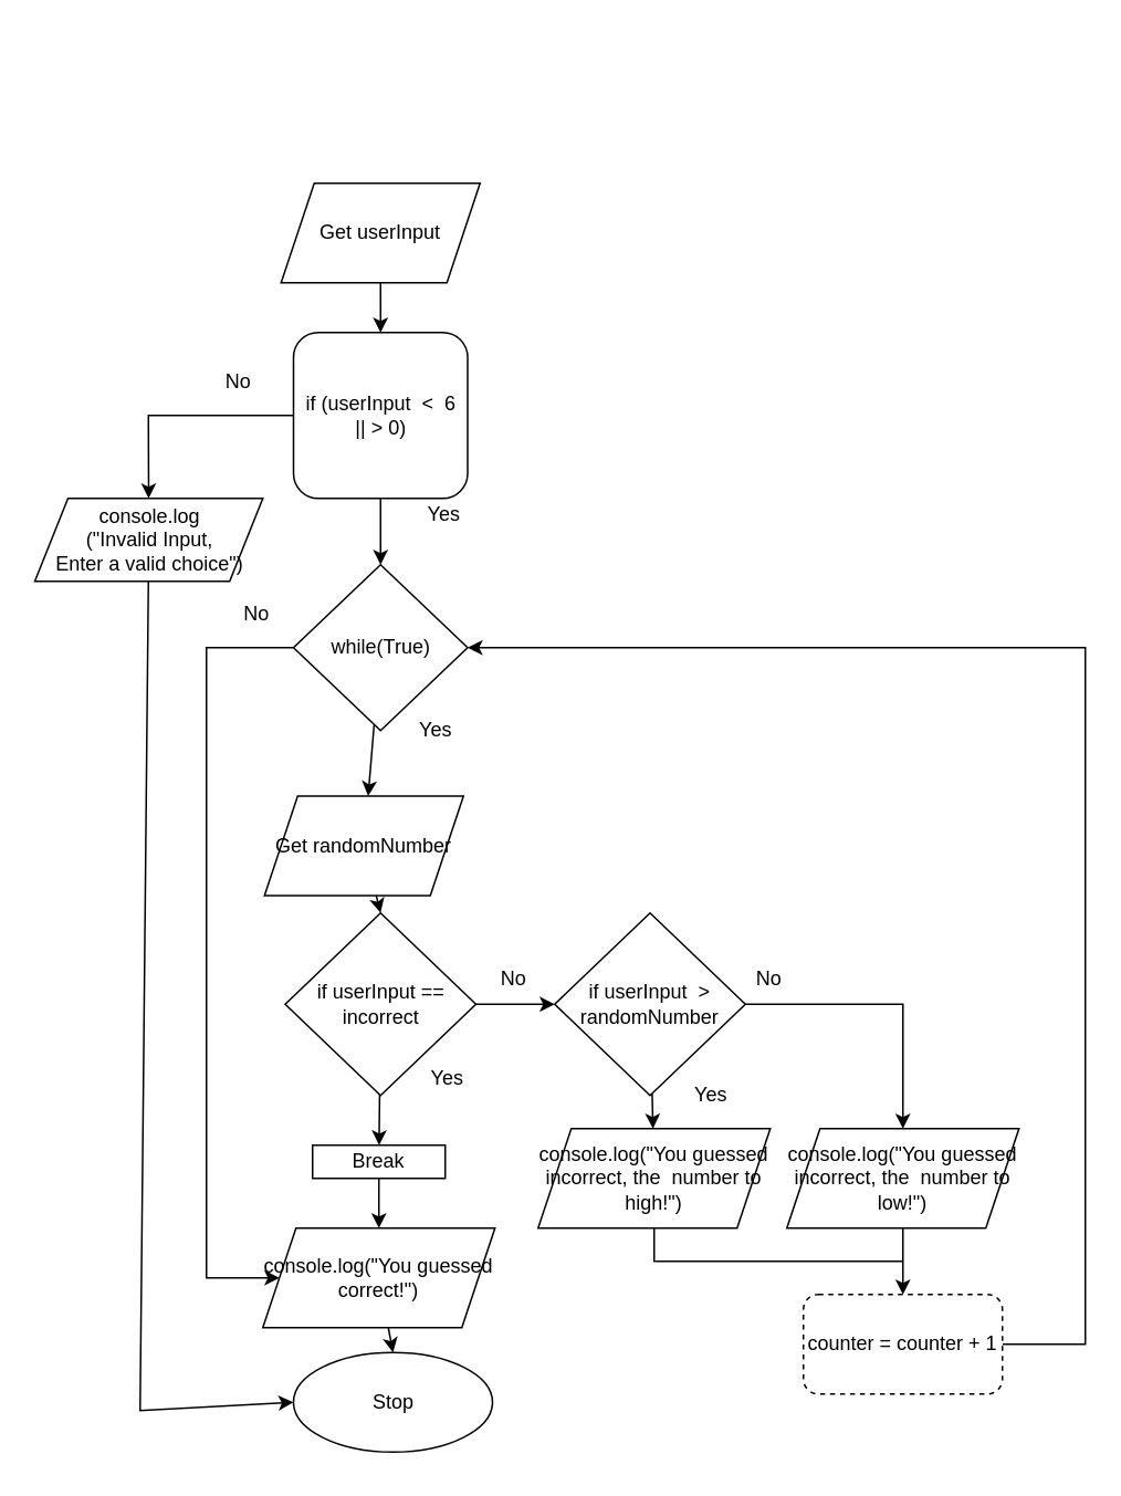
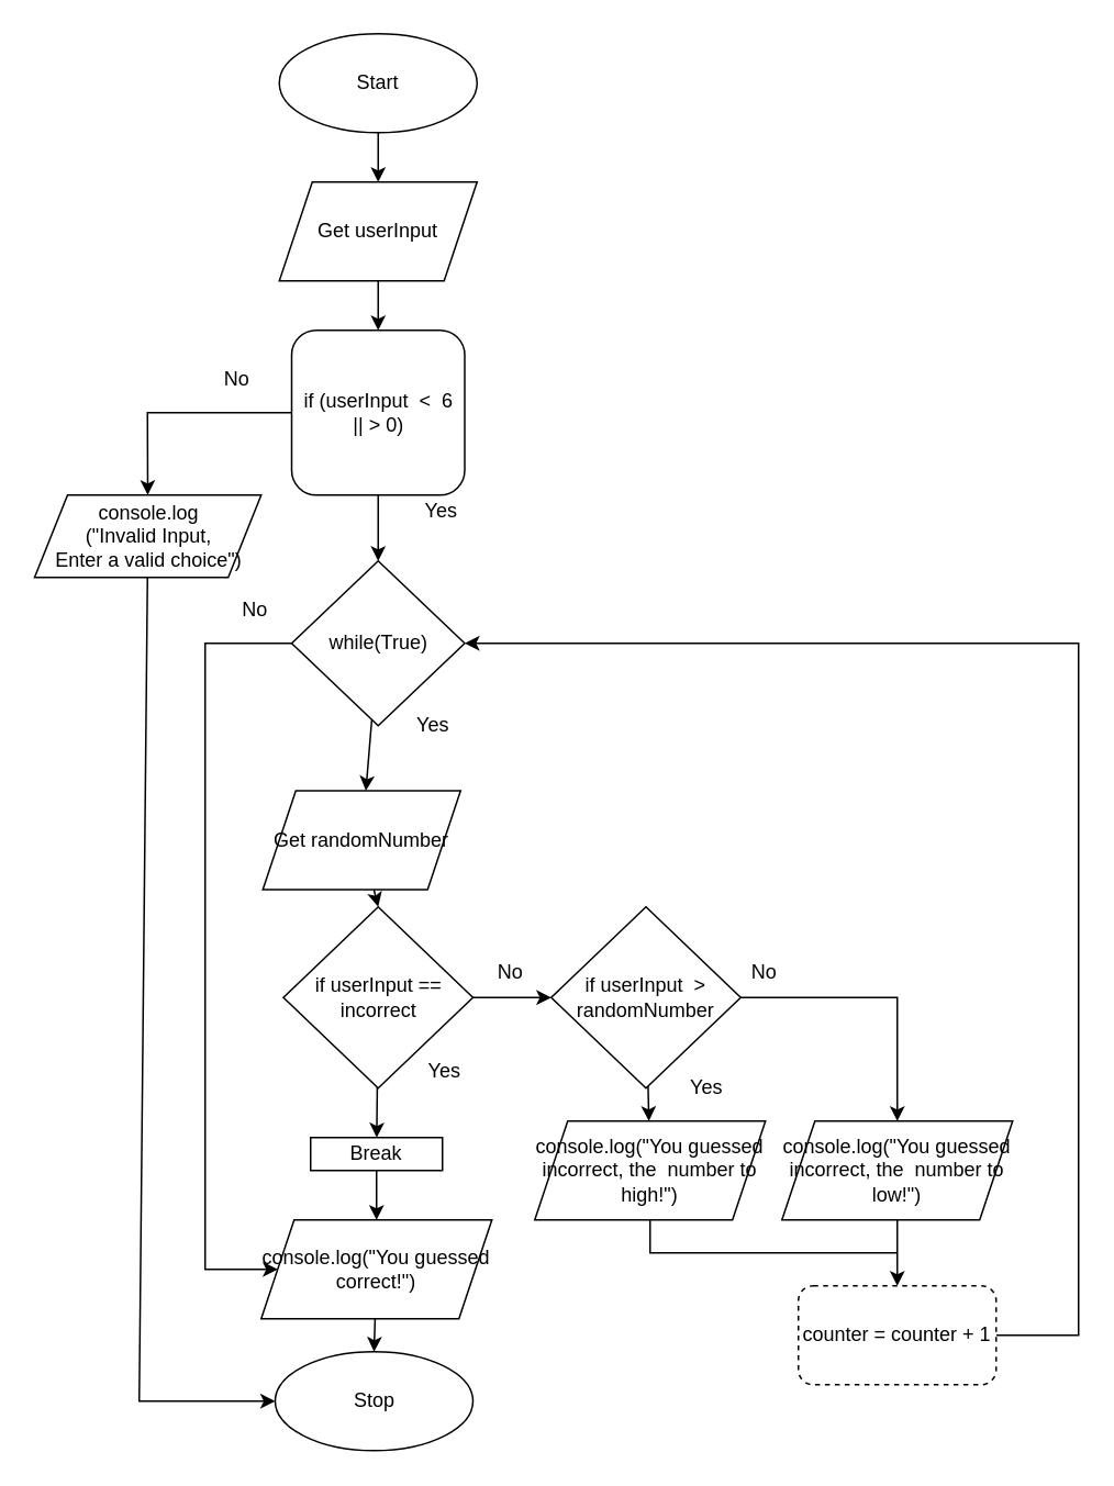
  <mxCell id="0" />
  <mxCell id="1" parent="0" />
- <mxCell id="4" value="Stop" style="ellipse;whiteSpace=wrap;html=1;" parent="1" vertex="1"><mxGeometry x="176.5" y="815" width="120" height="60" as="geometry" /></mxCell>
+ <mxCell id="2" value="" style="edgeStyle=none;html=1;" parent="1" source="3" target="6" edge="1"><mxGeometry relative="1" as="geometry" /></mxCell>
+ <mxCell id="3" value="Start" style="ellipse;whiteSpace=wrap;html=1;" parent="1" vertex="1"><mxGeometry x="169" y="20" width="120" height="60" as="geometry" /></mxCell>
+ <mxCell id="4" value="Stop" style="ellipse;whiteSpace=wrap;html=1;" parent="1" vertex="1"><mxGeometry x="166.5" y="820" width="120" height="60" as="geometry" /></mxCell>
  <mxCell id="5" value="" style="edgeStyle=none;html=1;" parent="1" source="6" target="9" edge="1"><mxGeometry relative="1" as="geometry" /></mxCell>
  <mxCell id="6" value="Get userInput" style="shape=parallelogram;perimeter=parallelogramPerimeter;whiteSpace=wrap;html=1;fixedSize=1;" parent="1" vertex="1"><mxGeometry x="169" y="110" width="120" height="60" as="geometry" /></mxCell>
  <mxCell id="7" style="edgeStyle=none;html=1;entryX=0.5;entryY=0;entryDx=0;entryDy=0;" parent="1" source="9" target="18" edge="1"><mxGeometry relative="1" as="geometry" /></mxCell>
  <mxCell id="8" style="edgeStyle=none;rounded=0;html=1;" parent="1" source="9" target="14" edge="1"><mxGeometry relative="1" as="geometry"><Array as="points"><mxPoint x="89" y="250" /></Array></mxGeometry></mxCell>
  <mxCell id="9" value="if (userInput&amp;nbsp; &amp;lt;&amp;nbsp; 6&lt;br&gt;|| &amp;gt; 0)" style="whiteSpace=wrap;html=1;rounded=1;" parent="1" vertex="1"><mxGeometry x="176.5" y="200" width="105" height="100" as="geometry" /></mxCell>
  <mxCell id="10" value="" style="edgeStyle=none;html=1;" parent="1" source="12" target="22" edge="1"><mxGeometry relative="1" as="geometry" /></mxCell>
  <mxCell id="11" value="" style="edgeStyle=none;html=1;" edge="1" parent="1" source="12" target="40"><mxGeometry relative="1" as="geometry" /></mxCell>
  <mxCell id="12" value="if userInput == incorrect" style="rhombus;whiteSpace=wrap;html=1;" parent="1" vertex="1"><mxGeometry x="171.5" y="550" width="115" height="110" as="geometry" /></mxCell>
  <mxCell id="13" style="edgeStyle=none;rounded=0;html=1;entryX=0;entryY=0.5;entryDx=0;entryDy=0;endArrow=classic;endFill=1;" parent="1" source="14" target="4" edge="1"><mxGeometry relative="1" as="geometry"><Array as="points"><mxPoint x="84" y="850" /></Array></mxGeometry></mxCell>
  <mxCell id="14" value="console.log&lt;br&gt;(&quot;Invalid Input, &lt;br&gt;Enter a valid choice&quot;)" style="shape=parallelogram;perimeter=parallelogramPerimeter;whiteSpace=wrap;html=1;fixedSize=1;" parent="1" vertex="1"><mxGeometry x="20.5" y="300" width="137.5" height="50" as="geometry" /></mxCell>
  <mxCell id="15" value="&lt;span style=&quot;font-size: 12px&quot;&gt;No&lt;/span&gt;" style="text;html=1;align=center;verticalAlign=middle;resizable=0;points=[];autosize=1;strokeColor=none;fillColor=none;fontSize=10;" parent="1" vertex="1"><mxGeometry x="128" y="220" width="30" height="20" as="geometry" /></mxCell>
  <mxCell id="16" value="" style="edgeStyle=none;html=1;" parent="1" source="18" target="28" edge="1"><mxGeometry relative="1" as="geometry" /></mxCell>
  <mxCell id="17" style="edgeStyle=none;rounded=0;html=1;entryX=0;entryY=0.5;entryDx=0;entryDy=0;endArrow=classic;endFill=1;" parent="1" source="18" target="30" edge="1"><mxGeometry relative="1" as="geometry"><Array as="points"><mxPoint x="124" y="390" /><mxPoint x="124" y="770" /></Array></mxGeometry></mxCell>
  <mxCell id="18" value="while(True)" style="rhombus;whiteSpace=wrap;html=1;" parent="1" vertex="1"><mxGeometry x="176.5" y="340" width="105" height="100" as="geometry" /></mxCell>
  <mxCell id="19" value="&lt;font style=&quot;font-size: 12px&quot;&gt;Yes&lt;/font&gt;" style="text;html=1;align=center;verticalAlign=middle;resizable=0;points=[];autosize=1;strokeColor=none;fillColor=none;fontSize=10;" parent="1" vertex="1"><mxGeometry x="241.5" y="430" width="40" height="20" as="geometry" /></mxCell>
  <mxCell id="20" style="edgeStyle=none;html=1;entryX=0.5;entryY=0;entryDx=0;entryDy=0;rounded=0;" parent="1" source="22" target="32" edge="1"><mxGeometry relative="1" as="geometry"><Array as="points"><mxPoint x="544" y="605" /></Array></mxGeometry></mxCell>
  <mxCell id="21" value="" style="edgeStyle=none;rounded=0;html=1;" parent="1" source="22" target="34" edge="1"><mxGeometry relative="1" as="geometry" /></mxCell>
  <mxCell id="22" value="if userInput&amp;nbsp; &amp;gt; randomNumber" style="rhombus;whiteSpace=wrap;html=1;" parent="1" vertex="1"><mxGeometry x="334" y="550" width="115" height="110" as="geometry" /></mxCell>
  <mxCell id="23" value="&lt;font style=&quot;font-size: 12px&quot;&gt;Yes&lt;/font&gt;" style="text;html=1;align=center;verticalAlign=middle;resizable=0;points=[];autosize=1;strokeColor=none;fillColor=none;fontSize=10;" parent="1" vertex="1"><mxGeometry x="249" y="640" width="40" height="20" as="geometry" /></mxCell>
  <mxCell id="24" value="&lt;span style=&quot;font-size: 12px&quot;&gt;No&lt;/span&gt;" style="text;html=1;align=center;verticalAlign=middle;resizable=0;points=[];autosize=1;strokeColor=none;fillColor=none;fontSize=10;" parent="1" vertex="1"><mxGeometry x="294" y="580" width="30" height="20" as="geometry" /></mxCell>
  <mxCell id="25" value="&lt;span style=&quot;font-size: 12px&quot;&gt;No&lt;/span&gt;" style="text;html=1;align=center;verticalAlign=middle;resizable=0;points=[];autosize=1;strokeColor=none;fillColor=none;fontSize=10;" parent="1" vertex="1"><mxGeometry x="448" y="580" width="30" height="20" as="geometry" /></mxCell>
  <mxCell id="26" value="&lt;font style=&quot;font-size: 12px&quot;&gt;Yes&lt;/font&gt;" style="text;html=1;align=center;verticalAlign=middle;resizable=0;points=[];autosize=1;strokeColor=none;fillColor=none;fontSize=10;" parent="1" vertex="1"><mxGeometry x="408" y="650" width="40" height="20" as="geometry" /></mxCell>
  <mxCell id="27" style="edgeStyle=none;html=1;entryX=0.5;entryY=0;entryDx=0;entryDy=0;" parent="1" source="28" target="12" edge="1"><mxGeometry relative="1" as="geometry" /></mxCell>
  <mxCell id="28" value="Get randomNumber" style="shape=parallelogram;perimeter=parallelogramPerimeter;whiteSpace=wrap;html=1;fixedSize=1;" parent="1" vertex="1"><mxGeometry x="159" y="479.5" width="120" height="60" as="geometry" /></mxCell>
  <mxCell id="29" style="edgeStyle=none;html=1;entryX=0.5;entryY=0;entryDx=0;entryDy=0;" parent="1" source="30" target="4" edge="1"><mxGeometry relative="1" as="geometry" /></mxCell>
  <mxCell id="30" value="console.log(&quot;You guessed correct!&quot;)" style="shape=parallelogram;perimeter=parallelogramPerimeter;whiteSpace=wrap;html=1;fixedSize=1;" parent="1" vertex="1"><mxGeometry x="158" y="740" width="140" height="60" as="geometry" /></mxCell>
  <mxCell id="31" value="" style="edgeStyle=none;rounded=0;html=1;" parent="1" source="32" target="38" edge="1"><mxGeometry relative="1" as="geometry" /></mxCell>
  <mxCell id="32" value="console.log(&quot;You guessed incorrect, the&amp;nbsp; number to low!&quot;)" style="shape=parallelogram;perimeter=parallelogramPerimeter;whiteSpace=wrap;html=1;fixedSize=1;" parent="1" vertex="1"><mxGeometry x="474" y="680" width="140" height="60" as="geometry" /></mxCell>
  <mxCell id="33" style="edgeStyle=none;rounded=0;html=1;endArrow=none;endFill=0;" parent="1" source="34" edge="1"><mxGeometry relative="1" as="geometry"><mxPoint x="544" y="760" as="targetPoint" /><Array as="points"><mxPoint x="394" y="760" /></Array></mxGeometry></mxCell>
  <mxCell id="34" value="console.log(&quot;You guessed incorrect, the&amp;nbsp; number to high!&quot;)" style="shape=parallelogram;perimeter=parallelogramPerimeter;whiteSpace=wrap;html=1;fixedSize=1;" parent="1" vertex="1"><mxGeometry x="324" y="680" width="140" height="60" as="geometry" /></mxCell>
  <mxCell id="35" value="&lt;span style=&quot;font-size: 12px&quot;&gt;No&lt;/span&gt;" style="text;html=1;align=center;verticalAlign=middle;resizable=0;points=[];autosize=1;strokeColor=none;fillColor=none;fontSize=10;" parent="1" vertex="1"><mxGeometry x="139" y="360" width="30" height="20" as="geometry" /></mxCell>
  <mxCell id="36" value="&lt;font style=&quot;font-size: 12px&quot;&gt;Yes&lt;/font&gt;" style="text;html=1;align=center;verticalAlign=middle;resizable=0;points=[];autosize=1;strokeColor=none;fillColor=none;fontSize=10;" parent="1" vertex="1"><mxGeometry x="246.5" y="300" width="40" height="20" as="geometry" /></mxCell>
  <mxCell id="37" style="edgeStyle=none;rounded=0;html=1;entryX=1;entryY=0.5;entryDx=0;entryDy=0;endArrow=classic;endFill=1;exitX=1;exitY=0.5;exitDx=0;exitDy=0;" parent="1" source="38" target="18" edge="1"><mxGeometry relative="1" as="geometry"><Array as="points"><mxPoint x="654" y="810" /><mxPoint x="654" y="390" /></Array></mxGeometry></mxCell>
  <mxCell id="38" value="counter = counter + 1" style="rounded=1;whiteSpace=wrap;html=1;dashed=1;" parent="1" vertex="1"><mxGeometry x="484" y="780" width="120" height="60" as="geometry" /></mxCell>
  <mxCell id="39" value="" style="edgeStyle=none;html=1;" edge="1" parent="1" source="40" target="30"><mxGeometry relative="1" as="geometry" /></mxCell>
  <mxCell id="40" value="Break" style="rounded=0;whiteSpace=wrap;html=1;" vertex="1" parent="1"><mxGeometry x="188" y="690" width="80" height="20" as="geometry" /></mxCell>
